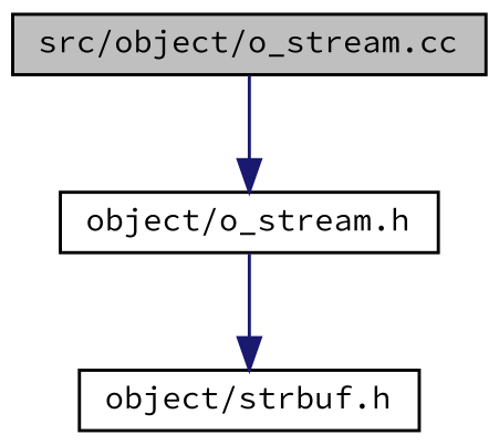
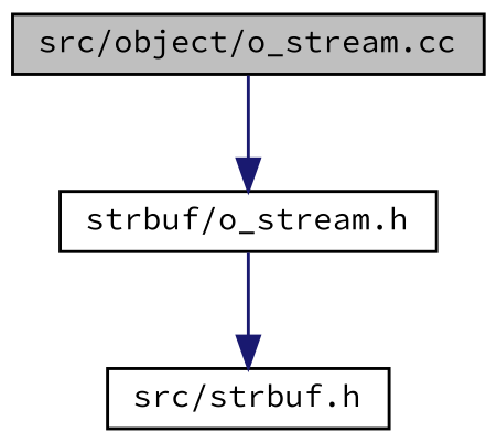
  digraph {
    fontname="Source Code Pro"
    node [color=black fontname="Source Code Pro" fontsize=10 shape=record]
    edge [color=midnightblue fontname="Source Code Pro" fontsize=10 labelfontname=Helvetica labelfontsize=10 style=solid]
    n1 [fillcolor=grey75 fontcolor=black height=0.2 label="src/object/o_stream.cc" style=filled width=0.4]
-   n2 [height=0.2 label="object/o_stream.h" width=0.4]
-   n3 [height=0.2 label="object/strbuf.h" width=0.4]
+   n2 [height=0.2 label="strbuf/o_stream.h" width=0.4]
+   n3 [height=0.2 label="src/strbuf.h" width=0.4]
    n1 -> n2
    n2 -> n3
  }
